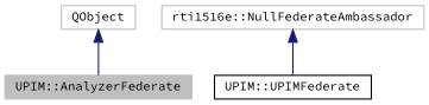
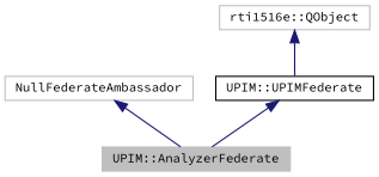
  digraph {
    fontname="Source Code Pro"
    node [color=grey75 fillcolor=white fontname="Source Code Pro" fontsize=10 shape=record style=filled]
    edge [color=midnightblue dir=back fontname="Source Code Pro" fontsize=10 labelfontname=Helvetica labelfontsize=10 style=solid]
    n1 [fillcolor=grey75 fontcolor=black height=0.2 label="UPIM::AnalyzerFederate" width=0.4]
-   n2 [height=0.2 label=QObject width=0.4]
+   n2 [height=0.2 label=NullFederateAmbassador width=0.4]
    n3 [color=black height=0.2 label="UPIM::UPIMFederate" width=0.4]
-   n4 [height=0.2 label="rti1516e::NullFederateAmbassador" width=0.4]
+   n4 [height=0.2 label="rti1516e::QObject" width=0.4]
    n2 -> n1
+   n3 -> n1
    n4 -> n3
  }
